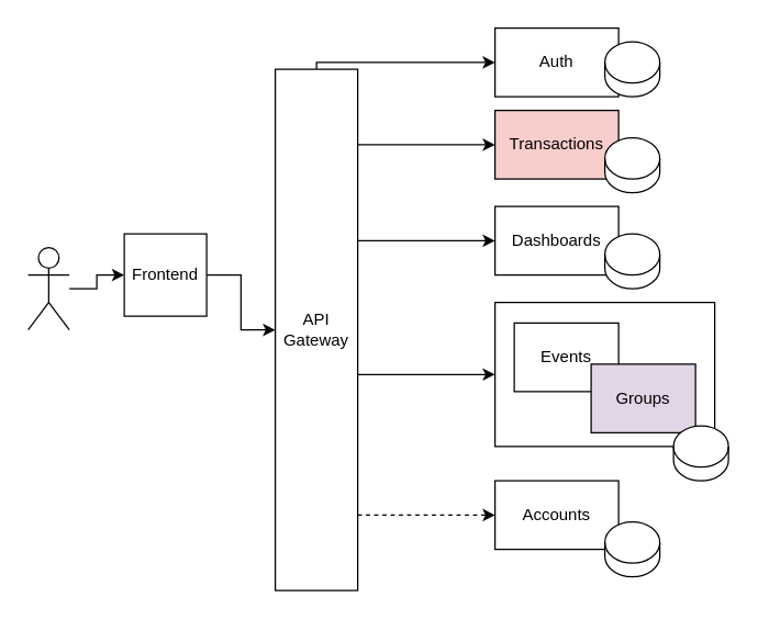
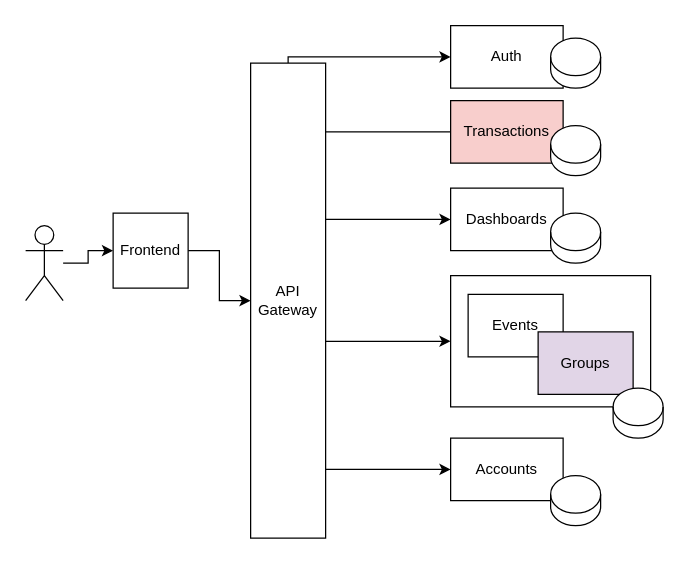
  <mxCell id="0" />
  <mxCell id="1" parent="0" />
  <mxCell id="2" value="" style="shape=umlActor;verticalLabelPosition=bottom;verticalAlign=top;html=1;outlineConnect=0;" vertex="1" parent="1"><mxGeometry x="20" y="180" width="30" height="60" as="geometry" /></mxCell>
  <mxCell id="3" style="edgeStyle=orthogonalEdgeStyle;rounded=0;orthogonalLoop=1;jettySize=auto;html=1;exitX=0;exitY=0.5;exitDx=0;exitDy=0;startArrow=classic;startFill=1;endArrow=none;endFill=0;" edge="1" parent="1" source="5" target="2"><mxGeometry relative="1" as="geometry" /></mxCell>
  <mxCell id="4" style="edgeStyle=orthogonalEdgeStyle;rounded=0;orthogonalLoop=1;jettySize=auto;html=1;exitX=1;exitY=0.5;exitDx=0;exitDy=0;entryX=0;entryY=0.5;entryDx=0;entryDy=0;startArrow=none;startFill=0;endArrow=classic;endFill=1;" edge="1" parent="1" source="5" target="11"><mxGeometry relative="1" as="geometry" /></mxCell>
  <mxCell id="5" value="Frontend" style="rounded=0;whiteSpace=wrap;html=1;" vertex="1" parent="1"><mxGeometry x="90" y="170" width="60" height="60" as="geometry" /></mxCell>
- <mxCell id="6" style="edgeStyle=orthogonalEdgeStyle;rounded=0;orthogonalLoop=1;jettySize=auto;html=1;entryX=0;entryY=0.5;entryDx=0;entryDy=0;startArrow=none;startFill=0;endArrow=classic;endFill=1;dashed=1;" edge="1" parent="1" source="11" target="12"><mxGeometry relative="1" as="geometry"><Array as="points"><mxPoint x="270" y="375" /><mxPoint x="270" y="375" /></Array></mxGeometry></mxCell>
+ <mxCell id="6" style="edgeStyle=orthogonalEdgeStyle;rounded=0;orthogonalLoop=1;jettySize=auto;html=1;entryX=0;entryY=0.5;entryDx=0;entryDy=0;startArrow=none;startFill=0;endArrow=classic;endFill=1;" edge="1" parent="1" source="11" target="12"><mxGeometry relative="1" as="geometry"><Array as="points"><mxPoint x="270" y="375" /><mxPoint x="270" y="375" /></Array></mxGeometry></mxCell>
  <mxCell id="7" style="edgeStyle=orthogonalEdgeStyle;rounded=0;orthogonalLoop=1;jettySize=auto;html=1;entryX=0;entryY=0.5;entryDx=0;entryDy=0;startArrow=none;startFill=0;endArrow=classic;endFill=1;" edge="1" parent="1" source="11" target="13"><mxGeometry relative="1" as="geometry"><Array as="points"><mxPoint x="305" y="273" /></Array></mxGeometry></mxCell>
  <mxCell id="8" style="edgeStyle=orthogonalEdgeStyle;rounded=0;orthogonalLoop=1;jettySize=auto;html=1;entryX=0;entryY=0.5;entryDx=0;entryDy=0;startArrow=none;startFill=0;endArrow=classic;endFill=1;" edge="1" parent="1" source="11" target="16"><mxGeometry relative="1" as="geometry"><Array as="points"><mxPoint x="280" y="175" /><mxPoint x="280" y="175" /></Array></mxGeometry></mxCell>
- <mxCell id="9" style="edgeStyle=orthogonalEdgeStyle;rounded=0;orthogonalLoop=1;jettySize=auto;html=1;entryX=0;entryY=0.5;entryDx=0;entryDy=0;startArrow=none;startFill=0;endArrow=classic;endFill=1;" edge="1" parent="1" source="11" target="17"><mxGeometry relative="1" as="geometry"><Array as="points"><mxPoint x="280" y="105" /><mxPoint x="280" y="105" /></Array></mxGeometry></mxCell>
+ <mxCell id="9" style="edgeStyle=orthogonalEdgeStyle;rounded=0;orthogonalLoop=1;jettySize=auto;html=1;entryX=0;entryY=0.5;entryDx=0;entryDy=0;startArrow=none;startFill=0;endArrow=none;endFill=1;" edge="1" parent="1" source="11" target="17"><mxGeometry relative="1" as="geometry"><Array as="points"><mxPoint x="280" y="105" /><mxPoint x="280" y="105" /></Array></mxGeometry></mxCell>
  <mxCell id="10" style="edgeStyle=orthogonalEdgeStyle;rounded=0;orthogonalLoop=1;jettySize=auto;html=1;entryX=0;entryY=0.5;entryDx=0;entryDy=0;startArrow=none;startFill=0;endArrow=classic;endFill=1;" edge="1" parent="1" source="11" target="18"><mxGeometry relative="1" as="geometry"><Array as="points"><mxPoint x="280" y="45" /><mxPoint x="280" y="45" /></Array></mxGeometry></mxCell>
  <mxCell id="11" value="API&lt;br&gt;Gateway" style="rounded=0;whiteSpace=wrap;html=1;" vertex="1" parent="1"><mxGeometry x="200" y="50" width="60" height="380" as="geometry" /></mxCell>
  <mxCell id="12" value="Accounts" style="rounded=0;whiteSpace=wrap;html=1;" vertex="1" parent="1"><mxGeometry x="360" y="350" width="90" height="50" as="geometry" /></mxCell>
  <mxCell id="13" value="" style="rounded=0;whiteSpace=wrap;html=1;" vertex="1" parent="1"><mxGeometry x="360" y="220" width="160" height="105" as="geometry" /></mxCell>
  <mxCell id="14" value="Events" style="rounded=0;whiteSpace=wrap;html=1;" vertex="1" parent="1"><mxGeometry x="374" y="235" width="76" height="50" as="geometry" /></mxCell>
  <mxCell id="15" value="Groups" style="rounded=0;whiteSpace=wrap;html=1;fillColor=#e1d5e7;" vertex="1" parent="1"><mxGeometry x="430" y="265" width="76" height="50" as="geometry" /></mxCell>
  <mxCell id="16" value="Dashboards" style="rounded=0;whiteSpace=wrap;html=1;" vertex="1" parent="1"><mxGeometry x="360" y="150" width="90" height="50" as="geometry" /></mxCell>
  <mxCell id="17" value="Transactions" style="rounded=0;whiteSpace=wrap;html=1;fillColor=#f8cecc;" vertex="1" parent="1"><mxGeometry x="360" y="80" width="90" height="50" as="geometry" /></mxCell>
  <mxCell id="18" value="Auth" style="rounded=0;whiteSpace=wrap;html=1;" vertex="1" parent="1"><mxGeometry x="360" y="20" width="90" height="50" as="geometry" /></mxCell>
  <mxCell id="19" value="" style="shape=cylinder3;whiteSpace=wrap;html=1;boundedLbl=1;backgroundOutline=1;size=15;" vertex="1" parent="1"><mxGeometry x="490" y="310" width="40" height="40" as="geometry" /></mxCell>
  <mxCell id="20" value="" style="shape=cylinder3;whiteSpace=wrap;html=1;boundedLbl=1;backgroundOutline=1;size=15;" vertex="1" parent="1"><mxGeometry x="440" y="380" width="40" height="40" as="geometry" /></mxCell>
  <mxCell id="21" value="" style="shape=cylinder3;whiteSpace=wrap;html=1;boundedLbl=1;backgroundOutline=1;size=15;" vertex="1" parent="1"><mxGeometry x="440" y="170" width="40" height="40" as="geometry" /></mxCell>
  <mxCell id="22" value="" style="shape=cylinder3;whiteSpace=wrap;html=1;boundedLbl=1;backgroundOutline=1;size=15;" vertex="1" parent="1"><mxGeometry x="440" y="100" width="40" height="40" as="geometry" /></mxCell>
  <mxCell id="23" value="" style="shape=cylinder3;whiteSpace=wrap;html=1;boundedLbl=1;backgroundOutline=1;size=15;" vertex="1" parent="1"><mxGeometry x="440" y="30" width="40" height="40" as="geometry" /></mxCell>
